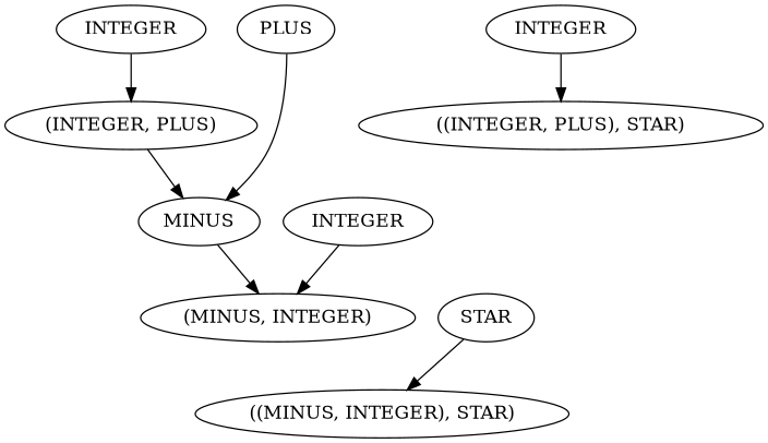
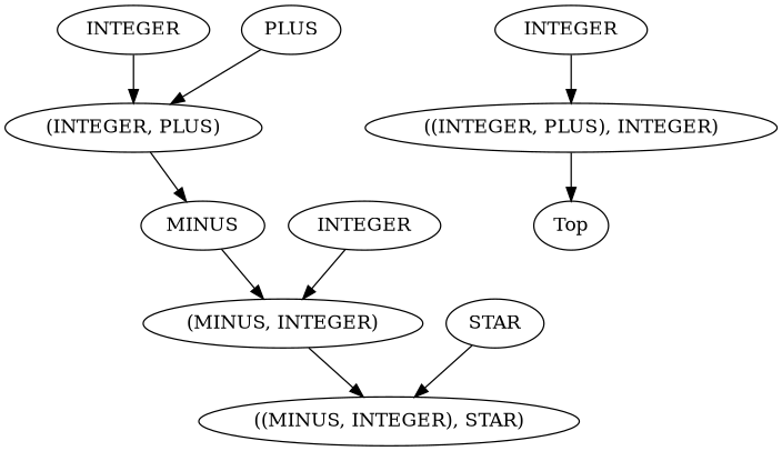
  digraph {
    n1 [label="((MINUS, INTEGER), STAR)"]
    n2 [label="(MINUS, INTEGER)"]
    n3 [label=MINUS]
    n4 [label=INTEGER]
    n5 [label=STAR]
-   n6 [label="((INTEGER, PLUS), STAR)"]
+   n6 [label="((INTEGER, PLUS), INTEGER)"]
+   Top
    n8 [label="(INTEGER, PLUS)"]
    n9 [label=INTEGER]
    n10 [label=PLUS]
    n11 [label=INTEGER]
+   n2 -> n1
    n3 -> n2
    n4 -> n2
    n5 -> n1
+   n6 -> Top
    n8 -> n3
    n9 -> n8
-   n10 -> n3
+   n10 -> n8
    n11 -> n6
  }
